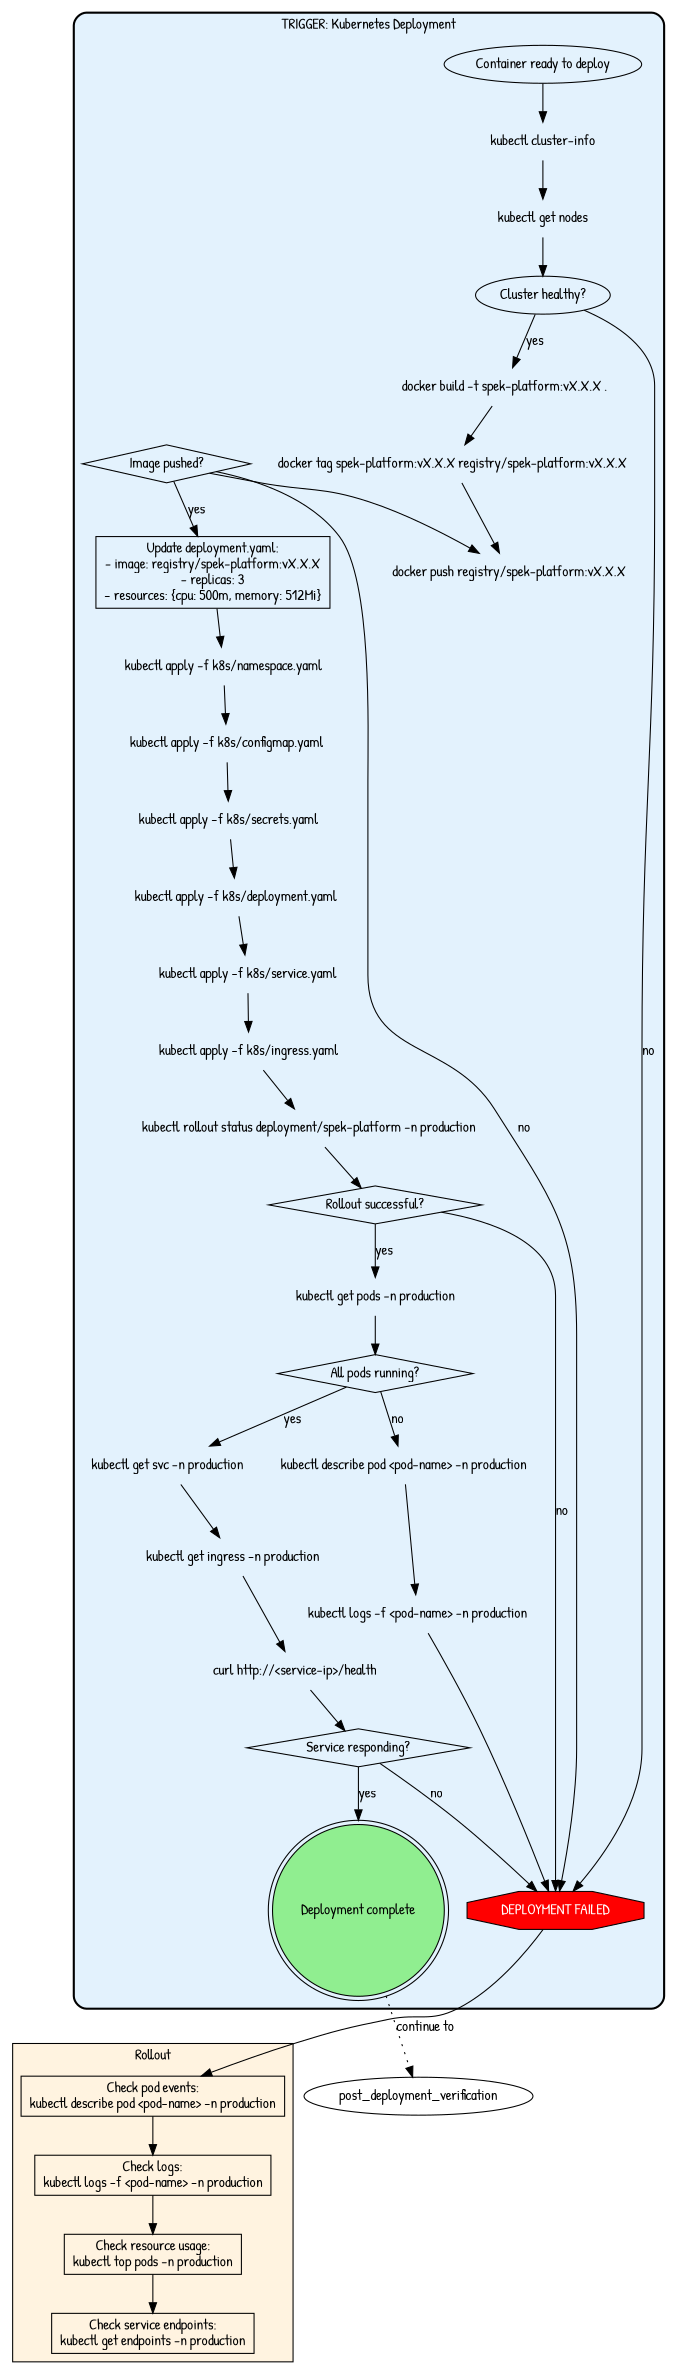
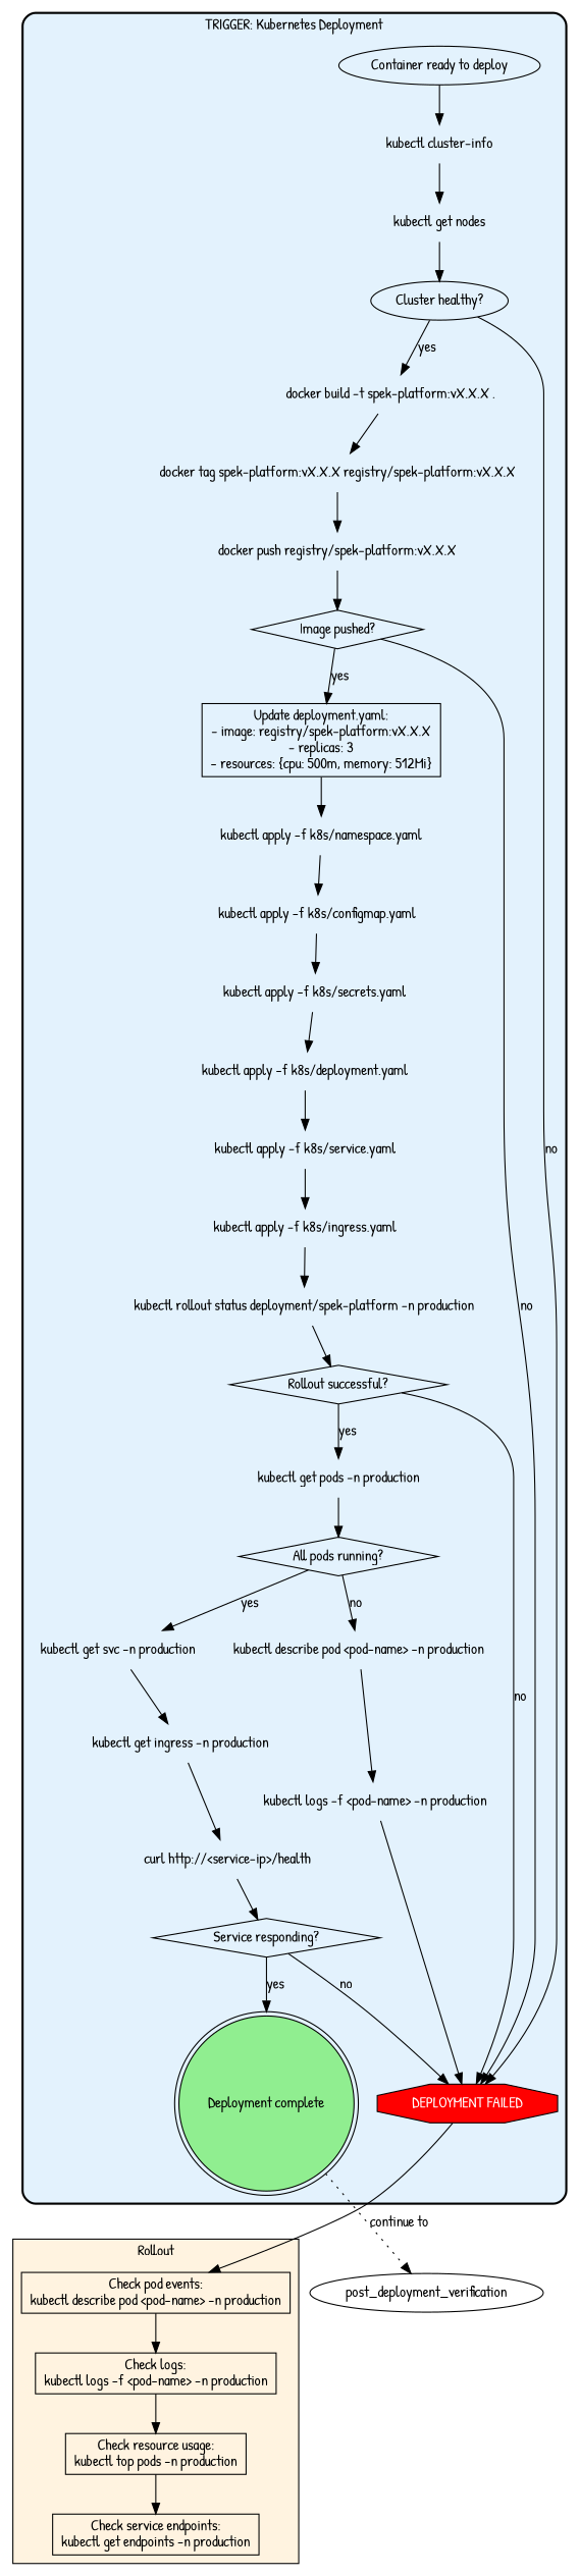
  digraph {
    fontname="Patrick Hand"
    rankdir=TB
    node [fontname="Patrick Hand" shape=plaintext]
    edge [fontname="Patrick Hand"]
    "Container ready to deploy" [shape=ellipse]
    "kubectl cluster-info"
    "kubectl get nodes"
    "Cluster healthy?" [shape=ellipse]
    "docker build -t spek-platform:vX.X.X ."
    "DEPLOYMENT FAILED" [fillcolor=red fontcolor=white shape=octagon style=filled]
    "docker tag spek-platform:vX.X.X registry/spek-platform:vX.X.X"
    "docker push registry/spek-platform:vX.X.X"
    "Image pushed?" [shape=diamond]
    "Update deployment.yaml:\n- image: registry/spek-platform:vX.X.X\n- replicas: 3\n- resources: {cpu: 500m, memory: 512Mi}" [shape=box]
    "kubectl apply -f k8s/namespace.yaml"
    "kubectl apply -f k8s/configmap.yaml"
    "kubectl apply -f k8s/secrets.yaml"
    "kubectl apply -f k8s/deployment.yaml"
    "kubectl apply -f k8s/service.yaml"
    "kubectl apply -f k8s/ingress.yaml"
    "kubectl rollout status deployment/spek-platform -n production"
    "Rollout successful?" [shape=diamond]
    "kubectl get pods -n production"
    "All pods running?" [shape=diamond]
    "kubectl describe pod <pod-name> -n production"
    "kubectl get svc -n production"
    "kubectl logs -f <pod-name> -n production"
    "kubectl get ingress -n production"
    "curl http://<service-ip>/health"
    "Service responding?" [shape=diamond]
    "Deployment complete" [fillcolor=lightgreen shape=doublecircle style=filled]
    "Check pod events:\nkubectl describe pod <pod-name> -n production" [shape=box]
    "Check logs:\nkubectl logs -f <pod-name> -n production" [shape=box]
    "Check resource usage:\nkubectl top pods -n production" [shape=box]
    "Check service endpoints:\nkubectl get endpoints -n production" [shape=box]
    post_deployment_verification [shape=""]
    subgraph cluster_1 {
      bgcolor="#e3f2fd"
      label="TRIGGER: Kubernetes Deployment"
      style="rounded,bold"
      "Container ready to deploy"
      "kubectl cluster-info"
      "kubectl get nodes"
      "Cluster healthy?"
      "docker build -t spek-platform:vX.X.X ."
      "DEPLOYMENT FAILED"
      "docker tag spek-platform:vX.X.X registry/spek-platform:vX.X.X"
      "docker push registry/spek-platform:vX.X.X"
      "Image pushed?"
      "Update deployment.yaml:\n- image: registry/spek-platform:vX.X.X\n- replicas: 3\n- resources: {cpu: 500m, memory: 512Mi}"
      "kubectl apply -f k8s/namespace.yaml"
      "kubectl apply -f k8s/configmap.yaml"
      "kubectl apply -f k8s/secrets.yaml"
      "kubectl apply -f k8s/deployment.yaml"
      "kubectl apply -f k8s/service.yaml"
      "kubectl apply -f k8s/ingress.yaml"
      "kubectl rollout status deployment/spek-platform -n production"
      "Rollout successful?"
      "kubectl get pods -n production"
      "All pods running?"
      "kubectl describe pod <pod-name> -n production"
      "kubectl get svc -n production"
      "kubectl logs -f <pod-name> -n production"
      "kubectl get ingress -n production"
      "curl http://<service-ip>/health"
      "Service responding?"
      "Deployment complete"
    }
    subgraph cluster_2 {
      bgcolor="#fff3e0"
      label=Rollout
      "Check pod events:\nkubectl describe pod <pod-name> -n production"
      "Check logs:\nkubectl logs -f <pod-name> -n production"
      "Check resource usage:\nkubectl top pods -n production"
      "Check service endpoints:\nkubectl get endpoints -n production"
    }
    "Container ready to deploy" -> "kubectl cluster-info"
    "kubectl cluster-info" -> "kubectl get nodes"
    "kubectl get nodes" -> "Cluster healthy?"
    "Cluster healthy?" -> "docker build -t spek-platform:vX.X.X ." [label=yes]
    "Cluster healthy?" -> "DEPLOYMENT FAILED" [label=no]
    "docker build -t spek-platform:vX.X.X ." -> "docker tag spek-platform:vX.X.X registry/spek-platform:vX.X.X"
    "DEPLOYMENT FAILED" -> "Check pod events:\nkubectl describe pod <pod-name> -n production"
    "docker tag spek-platform:vX.X.X registry/spek-platform:vX.X.X" -> "docker push registry/spek-platform:vX.X.X"
-   "Image pushed?" -> "docker push registry/spek-platform:vX.X.X"
+   "docker push registry/spek-platform:vX.X.X" -> "Image pushed?"
    "Image pushed?" -> "DEPLOYMENT FAILED" [label=no]
    "Image pushed?" -> "Update deployment.yaml:\n- image: registry/spek-platform:vX.X.X\n- replicas: 3\n- resources: {cpu: 500m, memory: 512Mi}" [label=yes]
    "Update deployment.yaml:\n- image: registry/spek-platform:vX.X.X\n- replicas: 3\n- resources: {cpu: 500m, memory: 512Mi}" -> "kubectl apply -f k8s/namespace.yaml"
    "kubectl apply -f k8s/namespace.yaml" -> "kubectl apply -f k8s/configmap.yaml"
    "kubectl apply -f k8s/configmap.yaml" -> "kubectl apply -f k8s/secrets.yaml"
    "kubectl apply -f k8s/secrets.yaml" -> "kubectl apply -f k8s/deployment.yaml"
    "kubectl apply -f k8s/deployment.yaml" -> "kubectl apply -f k8s/service.yaml"
    "kubectl apply -f k8s/service.yaml" -> "kubectl apply -f k8s/ingress.yaml"
    "kubectl apply -f k8s/ingress.yaml" -> "kubectl rollout status deployment/spek-platform -n production"
    "kubectl rollout status deployment/spek-platform -n production" -> "Rollout successful?"
    "Rollout successful?" -> "DEPLOYMENT FAILED" [label=no]
    "Rollout successful?" -> "kubectl get pods -n production" [label=yes]
    "kubectl get pods -n production" -> "All pods running?"
    "All pods running?" -> "kubectl describe pod <pod-name> -n production" [label=no]
    "All pods running?" -> "kubectl get svc -n production" [label=yes]
    "kubectl describe pod <pod-name> -n production" -> "kubectl logs -f <pod-name> -n production"
    "kubectl get svc -n production" -> "kubectl get ingress -n production"
    "kubectl logs -f <pod-name> -n production" -> "DEPLOYMENT FAILED"
    "kubectl get ingress -n production" -> "curl http://<service-ip>/health"
    "curl http://<service-ip>/health" -> "Service responding?"
    "Service responding?" -> "DEPLOYMENT FAILED" [label=no]
    "Service responding?" -> "Deployment complete" [label=yes]
    "Deployment complete" -> post_deployment_verification [label="continue to" style=dotted]
    "Check pod events:\nkubectl describe pod <pod-name> -n production" -> "Check logs:\nkubectl logs -f <pod-name> -n production"
    "Check logs:\nkubectl logs -f <pod-name> -n production" -> "Check resource usage:\nkubectl top pods -n production"
    "Check resource usage:\nkubectl top pods -n production" -> "Check service endpoints:\nkubectl get endpoints -n production"
  }
